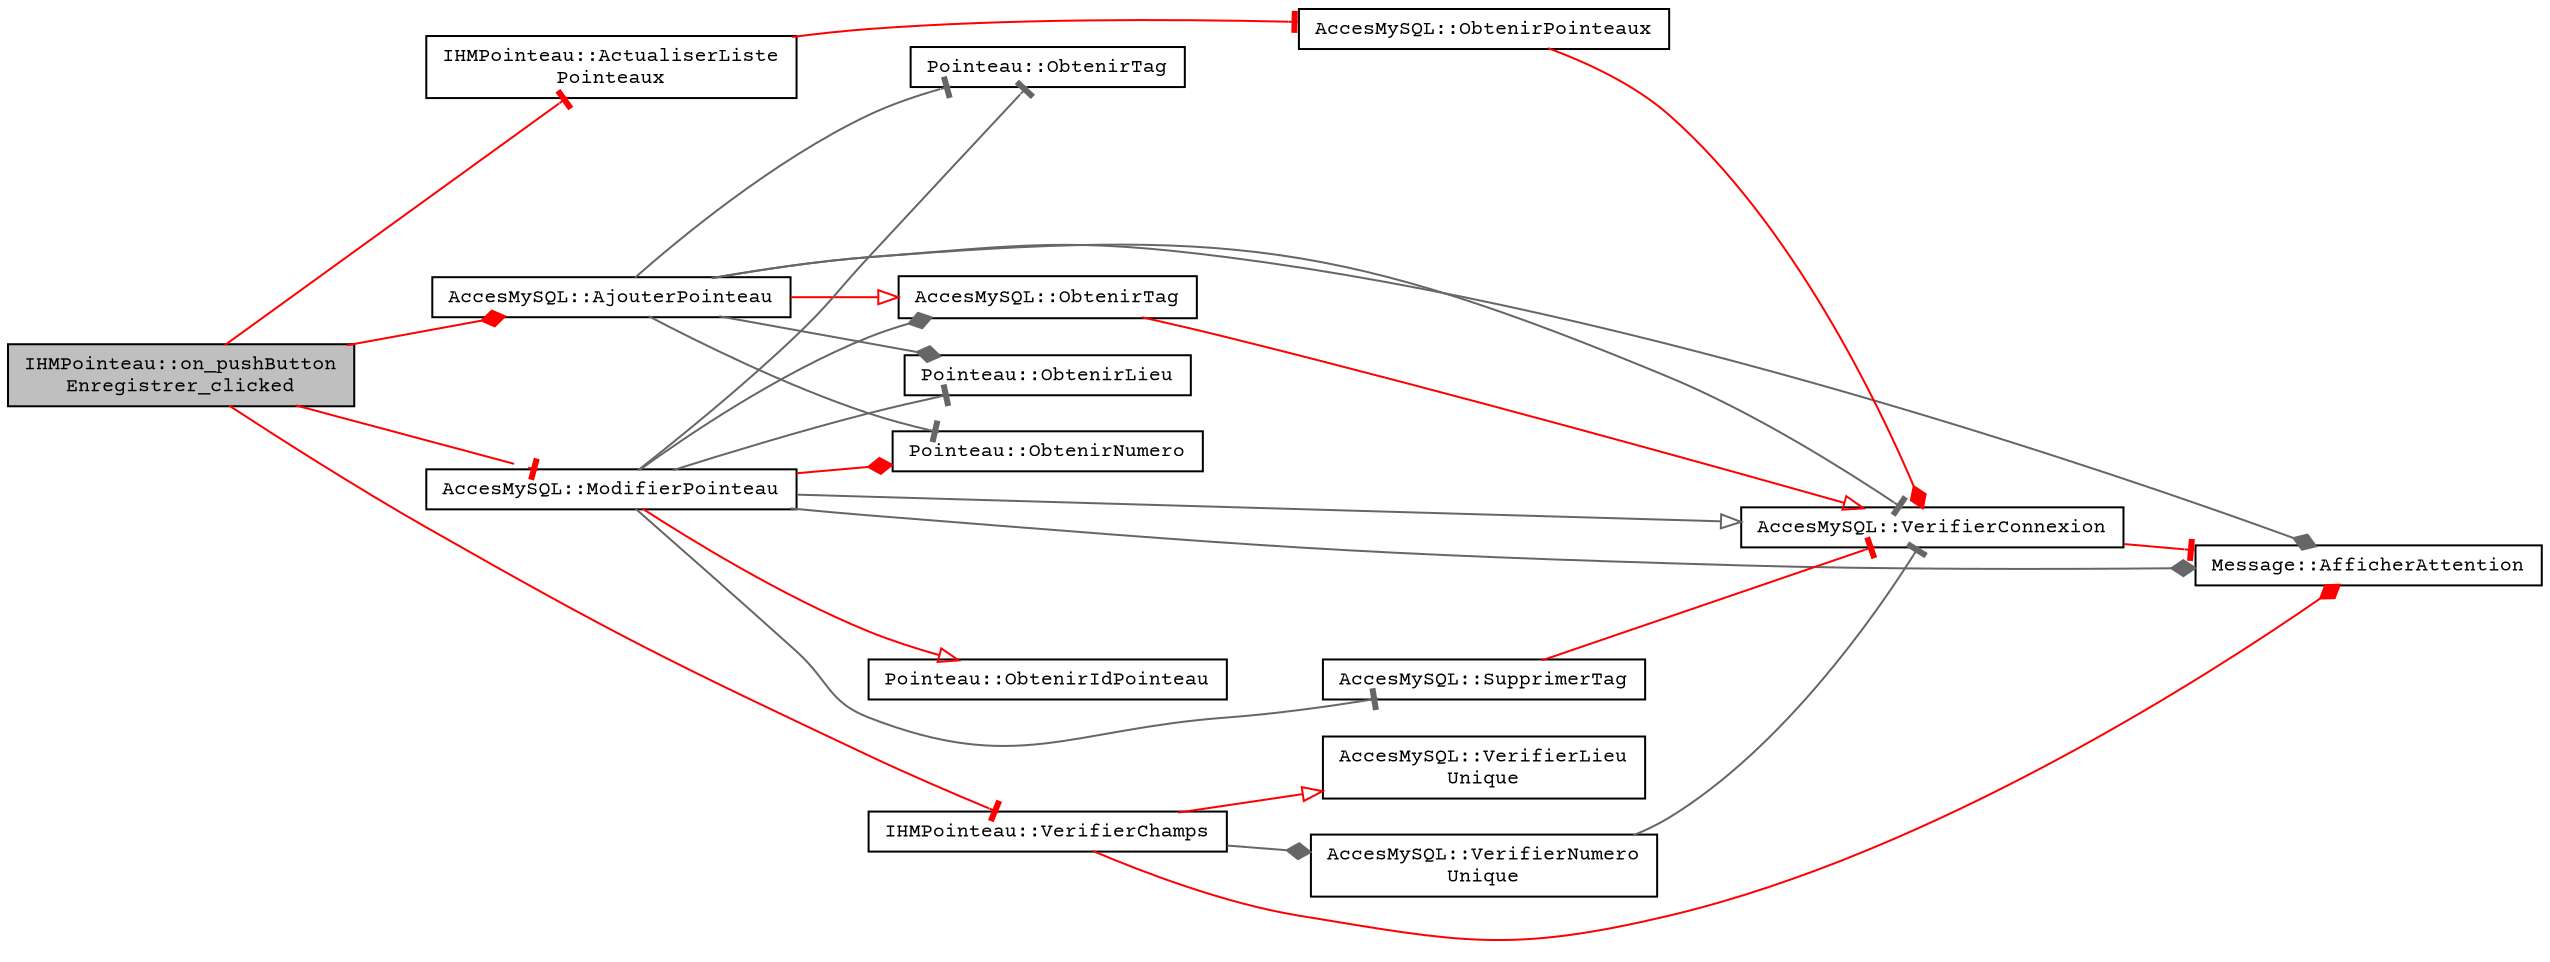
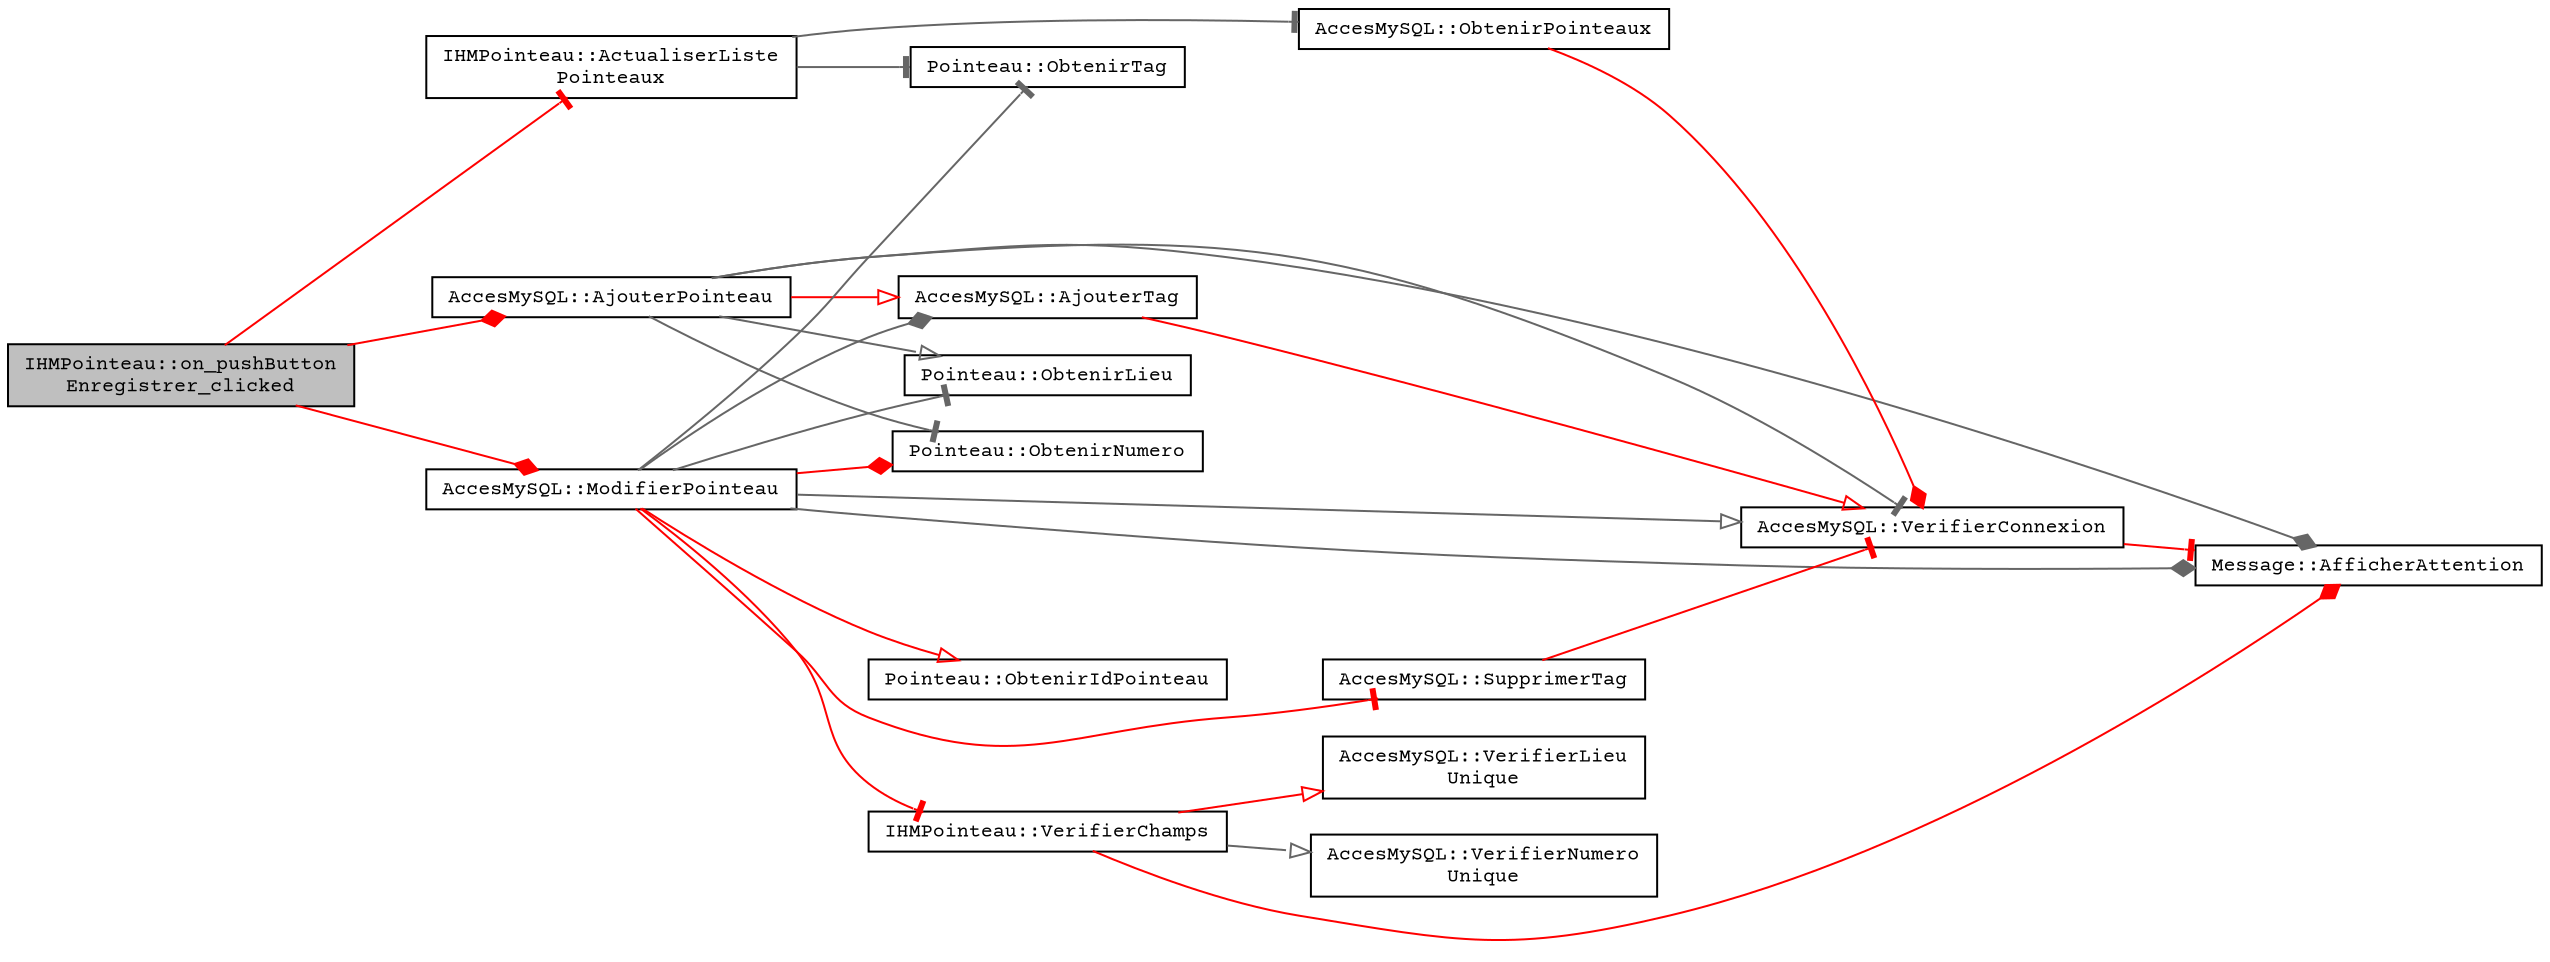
  digraph {
    fontname="Courier Prime"
    rankdir=LR
    node [color=black fillcolor=white fontname="Courier Prime" fontsize=10 shape=record style=filled]
    edge [arrowhead=tee color=gray40 fontname="Courier Prime" fontsize=10 labelfontname=Helvetica labelfontsize=10 style=solid]
    n1 [fillcolor=grey75 fontcolor=black height=0.2 label="IHMPointeau::on_pushButton\lEnregistrer_clicked" width=0.4]
    n2 [height=0.2 label="IHMPointeau::ActualiserListe\lPointeaux" width=0.4]
    n3 [height=0.2 label="AccesMySQL::AjouterPointeau" width=0.4]
    n4 [height=0.2 label="AccesMySQL::ModifierPointeau" width=0.4]
    n5 [height=0.2 label="IHMPointeau::VerifierChamps" width=0.4]
    n6 [height=0.2 label="AccesMySQL::ObtenirPointeaux" width=0.4]
    n7 [height=0.2 label="AccesMySQL::VerifierConnexion" width=0.4]
    n8 [height=0.2 label="Message::AfficherAttention" width=0.4]
-   n9 [height=0.2 label="AccesMySQL::ObtenirTag" width=0.4]
+   n9 [height=0.2 label="AccesMySQL::AjouterTag" width=0.4]
    n10 [height=0.2 label="Pointeau::ObtenirLieu" width=0.4]
    n11 [height=0.2 label="Pointeau::ObtenirNumero" width=0.4]
    n12 [height=0.2 label="Pointeau::ObtenirTag" width=0.4]
    n13 [height=0.2 label="Pointeau::ObtenirIdPointeau" width=0.4]
    n14 [height=0.2 label="AccesMySQL::SupprimerTag" width=0.4]
    n15 [height=0.2 label="AccesMySQL::VerifierLieu\lUnique" width=0.4]
    n16 [height=0.2 label="AccesMySQL::VerifierNumero\lUnique" width=0.4]
    n1 -> n2 [color=red]
    n1 -> n3 [arrowhead=diamond color=red]
-   n1 -> n4 [color=red]
-   n1 -> n5 [color=red]
-   n2 -> n6 [color=red]
+   n1 -> n4 [arrowhead=diamond color=red]
+   n4 -> n5 [color=red]
+   n2 -> n6
    n3 -> n7
    n3 -> n8 [arrowhead=diamond]
    n3 -> n9 [arrowhead=onormal color=red]
-   n3 -> n10 [arrowhead=diamond]
+   n3 -> n10 [arrowhead=onormal]
    n3 -> n11
-   n3 -> n12
+   n2 -> n12
    n4 -> n7 [arrowhead=onormal]
    n4 -> n8 [arrowhead=diamond]
    n4 -> n9 [arrowhead=diamond]
    n4 -> n10
    n4 -> n11 [arrowhead=diamond color=red]
    n4 -> n12
    n4 -> n13 [arrowhead=onormal color=red]
-   n4 -> n14
+   n4 -> n14 [color=red]
    n5 -> n8 [arrowhead=diamond color=red]
    n5 -> n15 [arrowhead=onormal color=red]
-   n5 -> n16 [arrowhead=diamond]
+   n5 -> n16 [arrowhead=onormal]
    n6 -> n7 [arrowhead=diamond color=red]
    n7 -> n8 [color=red]
    n9 -> n7 [arrowhead=onormal color=red]
    n14 -> n7 [color=red]
-   n16 -> n7
  }
